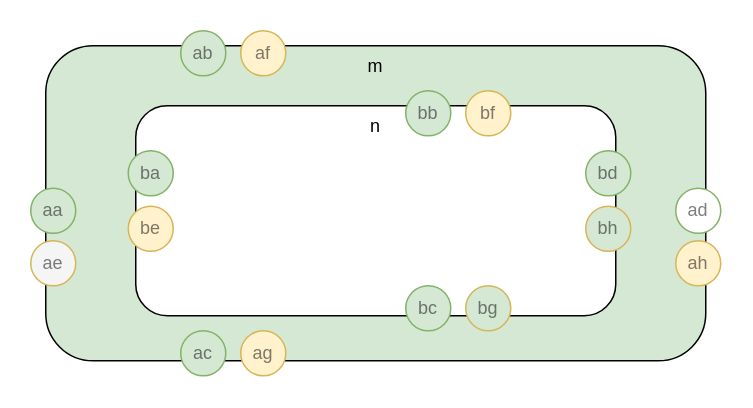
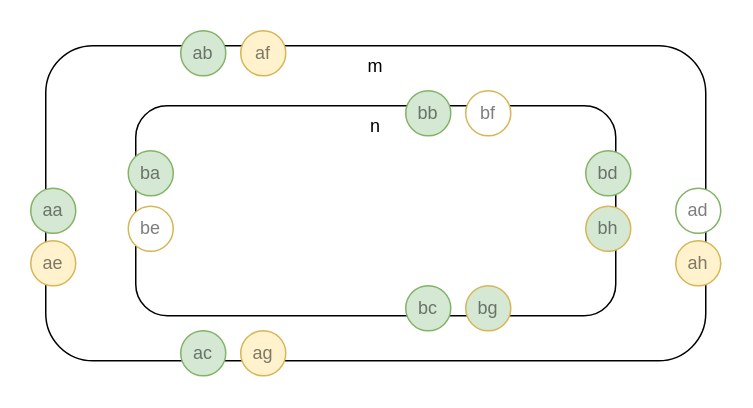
  <mxCell id="0" />
  <mxCell id="1" parent="0" />
- <mxCell id="2" value="m" style="rounded=1;whiteSpace=wrap;html=1;verticalAlign=top;fillColor=#d5e8d4;" parent="1" vertex="1"><mxGeometry x="30" y="30" width="440" height="210" as="geometry" /></mxCell>
+ <mxCell id="2" value="m" style="rounded=1;whiteSpace=wrap;html=1;verticalAlign=top;" parent="1" vertex="1"><mxGeometry x="30" y="30" width="440" height="210" as="geometry" /></mxCell>
  <mxCell id="3" value="n" style="rounded=1;whiteSpace=wrap;html=1;verticalAlign=top;" parent="1" vertex="1"><mxGeometry x="90" y="70" width="320" height="140" as="geometry" /></mxCell>
  <mxCell id="4" value="ah" style="ellipse;whiteSpace=wrap;html=1;aspect=fixed;fillColor=#fff2cc;align=center;strokeColor=#d6b656;textOpacity=50;" parent="1" vertex="1"><mxGeometry x="450" y="160" width="30" height="30" as="geometry" /></mxCell>
  <mxCell id="5" value="aa" style="ellipse;whiteSpace=wrap;html=1;aspect=fixed;fillColor=#d5e8d4;align=center;strokeColor=#82b366;textOpacity=50;" parent="1" vertex="1"><mxGeometry x="20" y="125" width="30" height="30" as="geometry" /></mxCell>
  <mxCell id="6" value="ba" style="ellipse;whiteSpace=wrap;html=1;aspect=fixed;fillColor=#d5e8d4;align=center;strokeColor=#82b366;textOpacity=50;" parent="1" vertex="1"><mxGeometry x="85" y="100" width="30" height="30" as="geometry" /></mxCell>
  <mxCell id="7" value="bh" style="ellipse;whiteSpace=wrap;html=1;aspect=fixed;fillColor=#d5e8d4;align=center;strokeColor=#d6b656;textOpacity=50;" parent="1" vertex="1"><mxGeometry x="390" y="137" width="30" height="30" as="geometry" /></mxCell>
- <mxCell id="8" value="ae" style="ellipse;whiteSpace=wrap;html=1;aspect=fixed;fillColor=#f5f5f5;align=center;strokeColor=#d6b656;textOpacity=50;" parent="1" vertex="1"><mxGeometry x="20" y="160" width="30" height="30" as="geometry" /></mxCell>
- <mxCell id="9" value="be" style="ellipse;whiteSpace=wrap;html=1;aspect=fixed;fillColor=#fff2cc;align=center;strokeColor=#d6b656;textOpacity=50;" parent="1" vertex="1"><mxGeometry x="85" y="137" width="30" height="30" as="geometry" /></mxCell>
+ <mxCell id="8" value="ae" style="ellipse;whiteSpace=wrap;html=1;aspect=fixed;fillColor=#fff2cc;align=center;strokeColor=#d6b656;textOpacity=50;" parent="1" vertex="1"><mxGeometry x="20" y="160" width="30" height="30" as="geometry" /></mxCell>
+ <mxCell id="9" value="be" style="ellipse;whiteSpace=wrap;html=1;aspect=fixed;fillColor=#ffffff;align=center;strokeColor=#d6b656;textOpacity=50;" parent="1" vertex="1"><mxGeometry x="85" y="137" width="30" height="30" as="geometry" /></mxCell>
  <mxCell id="10" value="ab" style="ellipse;whiteSpace=wrap;html=1;aspect=fixed;fillColor=#d5e8d4;align=center;strokeColor=#82b366;textOpacity=50;" parent="1" vertex="1"><mxGeometry x="120" y="20" width="30" height="30" as="geometry" /></mxCell>
  <mxCell id="11" value="bb" style="ellipse;whiteSpace=wrap;html=1;aspect=fixed;fillColor=#d5e8d4;align=center;strokeColor=#82b366;textOpacity=50;" parent="1" vertex="1"><mxGeometry x="270" y="60" width="30" height="30" as="geometry" /></mxCell>
  <mxCell id="12" value="bc" style="ellipse;whiteSpace=wrap;html=1;aspect=fixed;fillColor=#d5e8d4;align=center;strokeColor=#82b366;textOpacity=50;" parent="1" vertex="1"><mxGeometry x="270" y="190" width="30" height="30" as="geometry" /></mxCell>
  <mxCell id="13" value="ac" style="ellipse;whiteSpace=wrap;html=1;aspect=fixed;fillColor=#d5e8d4;align=center;strokeColor=#82b366;textOpacity=50;" parent="1" vertex="1"><mxGeometry x="120" y="220" width="30" height="30" as="geometry" /></mxCell>
  <mxCell id="14" value="bd" style="ellipse;whiteSpace=wrap;html=1;aspect=fixed;fillColor=#d5e8d4;align=center;strokeColor=#82b366;textOpacity=50;" parent="1" vertex="1"><mxGeometry x="390" y="100" width="30" height="30" as="geometry" /></mxCell>
  <mxCell id="15" value="ad" style="ellipse;whiteSpace=wrap;html=1;aspect=fixed;fillColor=#ffffff;align=center;strokeColor=#82b366;textOpacity=50;" parent="1" vertex="1"><mxGeometry x="450" y="125" width="30" height="30" as="geometry" /></mxCell>
  <mxCell id="16" value="af" style="ellipse;whiteSpace=wrap;html=1;aspect=fixed;fillColor=#fff2cc;align=center;strokeColor=#d6b656;textOpacity=50;" parent="1" vertex="1"><mxGeometry x="160" y="20" width="30" height="30" as="geometry" /></mxCell>
  <mxCell id="17" value="ag" style="ellipse;whiteSpace=wrap;html=1;aspect=fixed;fillColor=#fff2cc;align=center;strokeColor=#d6b656;textOpacity=50;" parent="1" vertex="1"><mxGeometry x="160" y="220" width="30" height="30" as="geometry" /></mxCell>
- <mxCell id="18" value="bf" style="ellipse;whiteSpace=wrap;html=1;aspect=fixed;fillColor=#fff2cc;align=center;strokeColor=#d6b656;textOpacity=50;" parent="1" vertex="1"><mxGeometry x="310" y="60" width="30" height="30" as="geometry" /></mxCell>
+ <mxCell id="18" value="bf" style="ellipse;whiteSpace=wrap;html=1;aspect=fixed;fillColor=#ffffff;align=center;strokeColor=#d6b656;textOpacity=50;" parent="1" vertex="1"><mxGeometry x="310" y="60" width="30" height="30" as="geometry" /></mxCell>
  <mxCell id="19" value="bg" style="ellipse;whiteSpace=wrap;html=1;aspect=fixed;fillColor=#d5e8d4;align=center;strokeColor=#d6b656;textOpacity=50;" parent="1" vertex="1"><mxGeometry x="310" y="190" width="30" height="30" as="geometry" /></mxCell>
